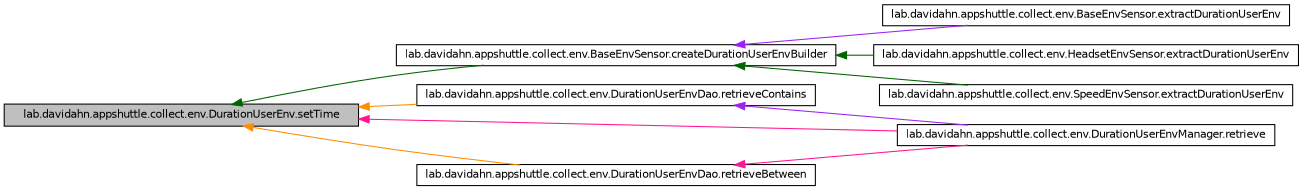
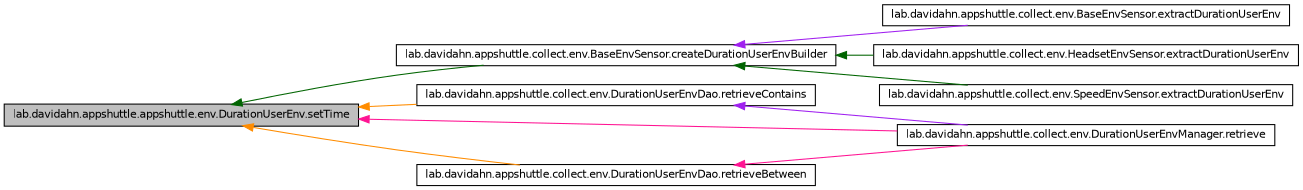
  digraph {
    rankdir=LR
    node [color=black fillcolor=white fontname=Helvetica fontsize=10 shape=record style=filled]
    edge [color=darkgreen dir=back fontname=Helvetica fontsize=10 labelfontname=Helvetica labelfontsize=10 style=solid]
-   n1 [fillcolor=grey75 fontcolor=black height=0.2 label="lab.davidahn.appshuttle.collect.env.DurationUserEnv.setTime" width=0.4]
+   n1 [fillcolor=grey75 fontcolor=black height=0.2 label="lab.davidahn.appshuttle.appshuttle.env.DurationUserEnv.setTime" width=0.4]
    n2 [height=0.2 label="lab.davidahn.appshuttle.collect.env.BaseEnvSensor.createDurationUserEnvBuilder" width=0.4]
    n3 [height=0.2 label="lab.davidahn.appshuttle.collect.env.DurationUserEnvDao.retrieveContains" width=0.4]
    n4 [height=0.2 label="lab.davidahn.appshuttle.collect.env.DurationUserEnvManager.retrieve" width=0.4]
    n5 [height=0.2 label="lab.davidahn.appshuttle.collect.env.DurationUserEnvDao.retrieveBetween" width=0.4]
    n6 [height=0.2 label="lab.davidahn.appshuttle.collect.env.BaseEnvSensor.extractDurationUserEnv" width=0.4]
    n7 [height=0.2 label="lab.davidahn.appshuttle.collect.env.HeadsetEnvSensor.extractDurationUserEnv" width=0.4]
    n8 [height=0.2 label="lab.davidahn.appshuttle.collect.env.SpeedEnvSensor.extractDurationUserEnv" width=0.4]
    n1 -> n2
    n1 -> n3 [color=darkorange]
    n1 -> n4 [color=deeppink]
    n1 -> n5 [color=darkorange]
    n2 -> n6 [color=purple]
    n2 -> n7
    n2 -> n8
    n3 -> n4 [color=purple]
    n5 -> n4 [color=deeppink]
  }
